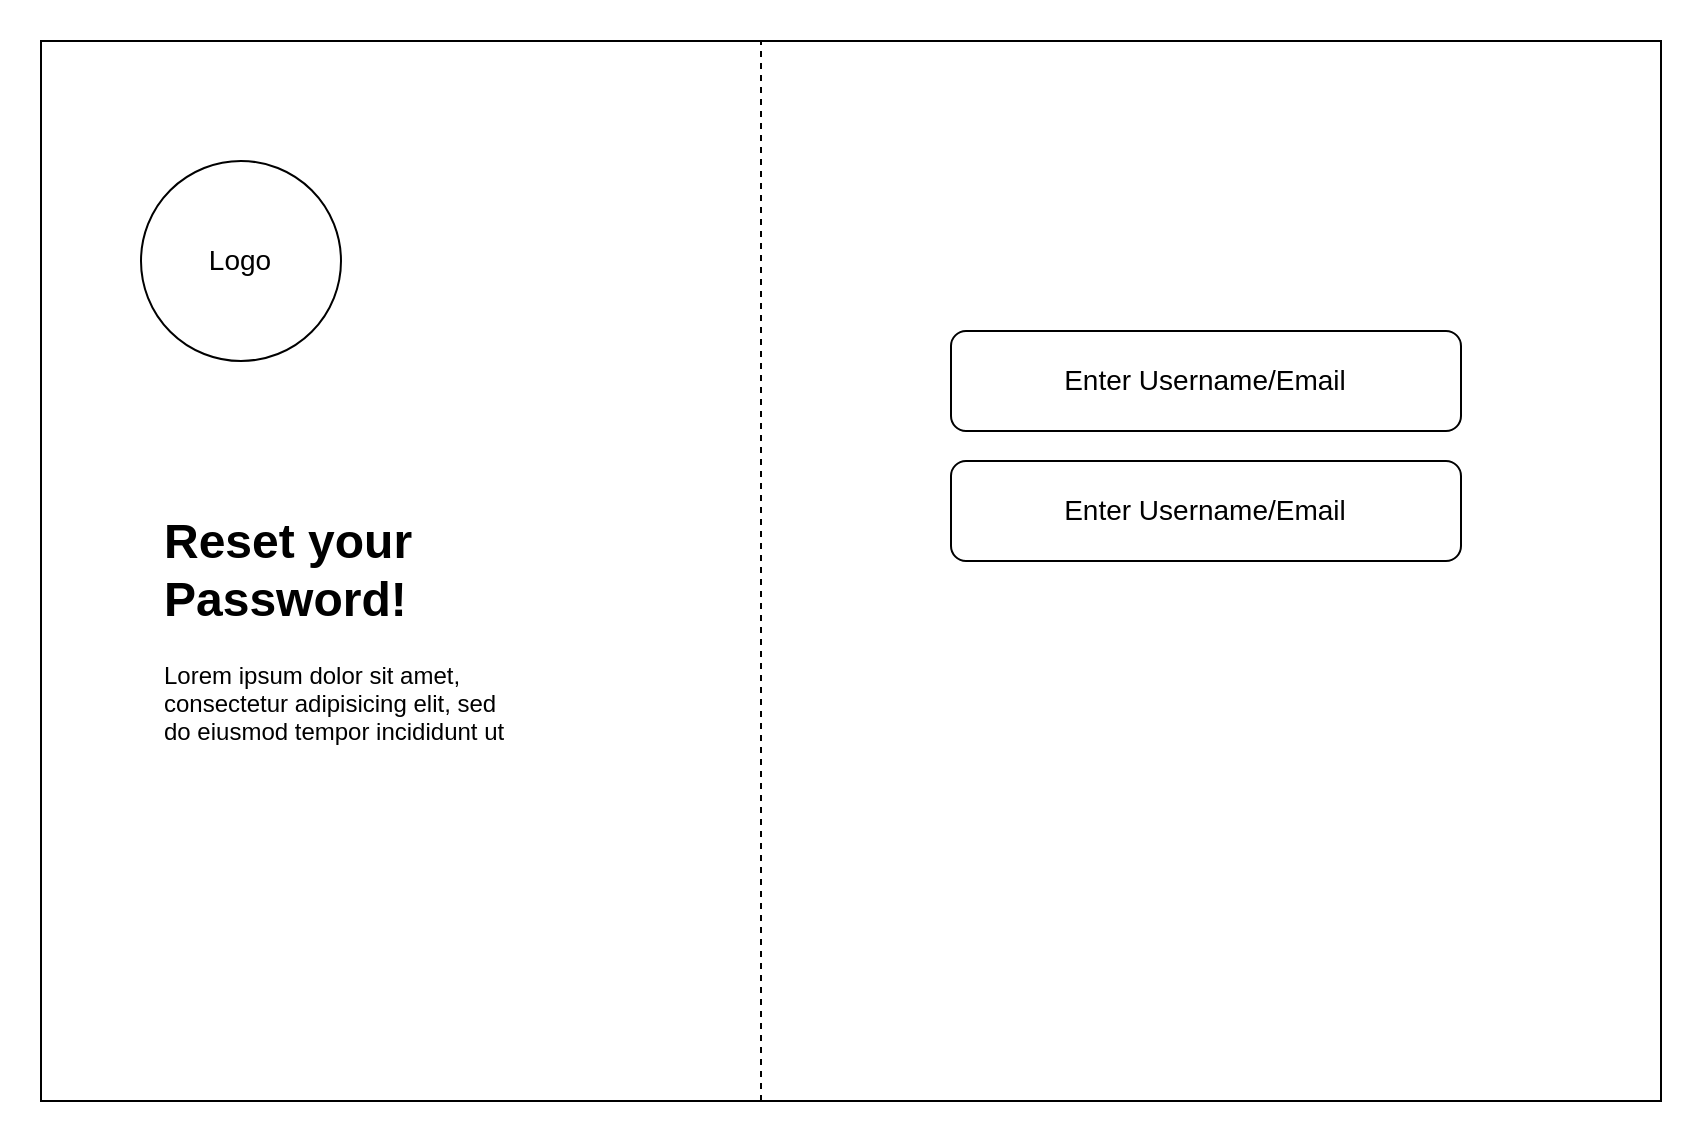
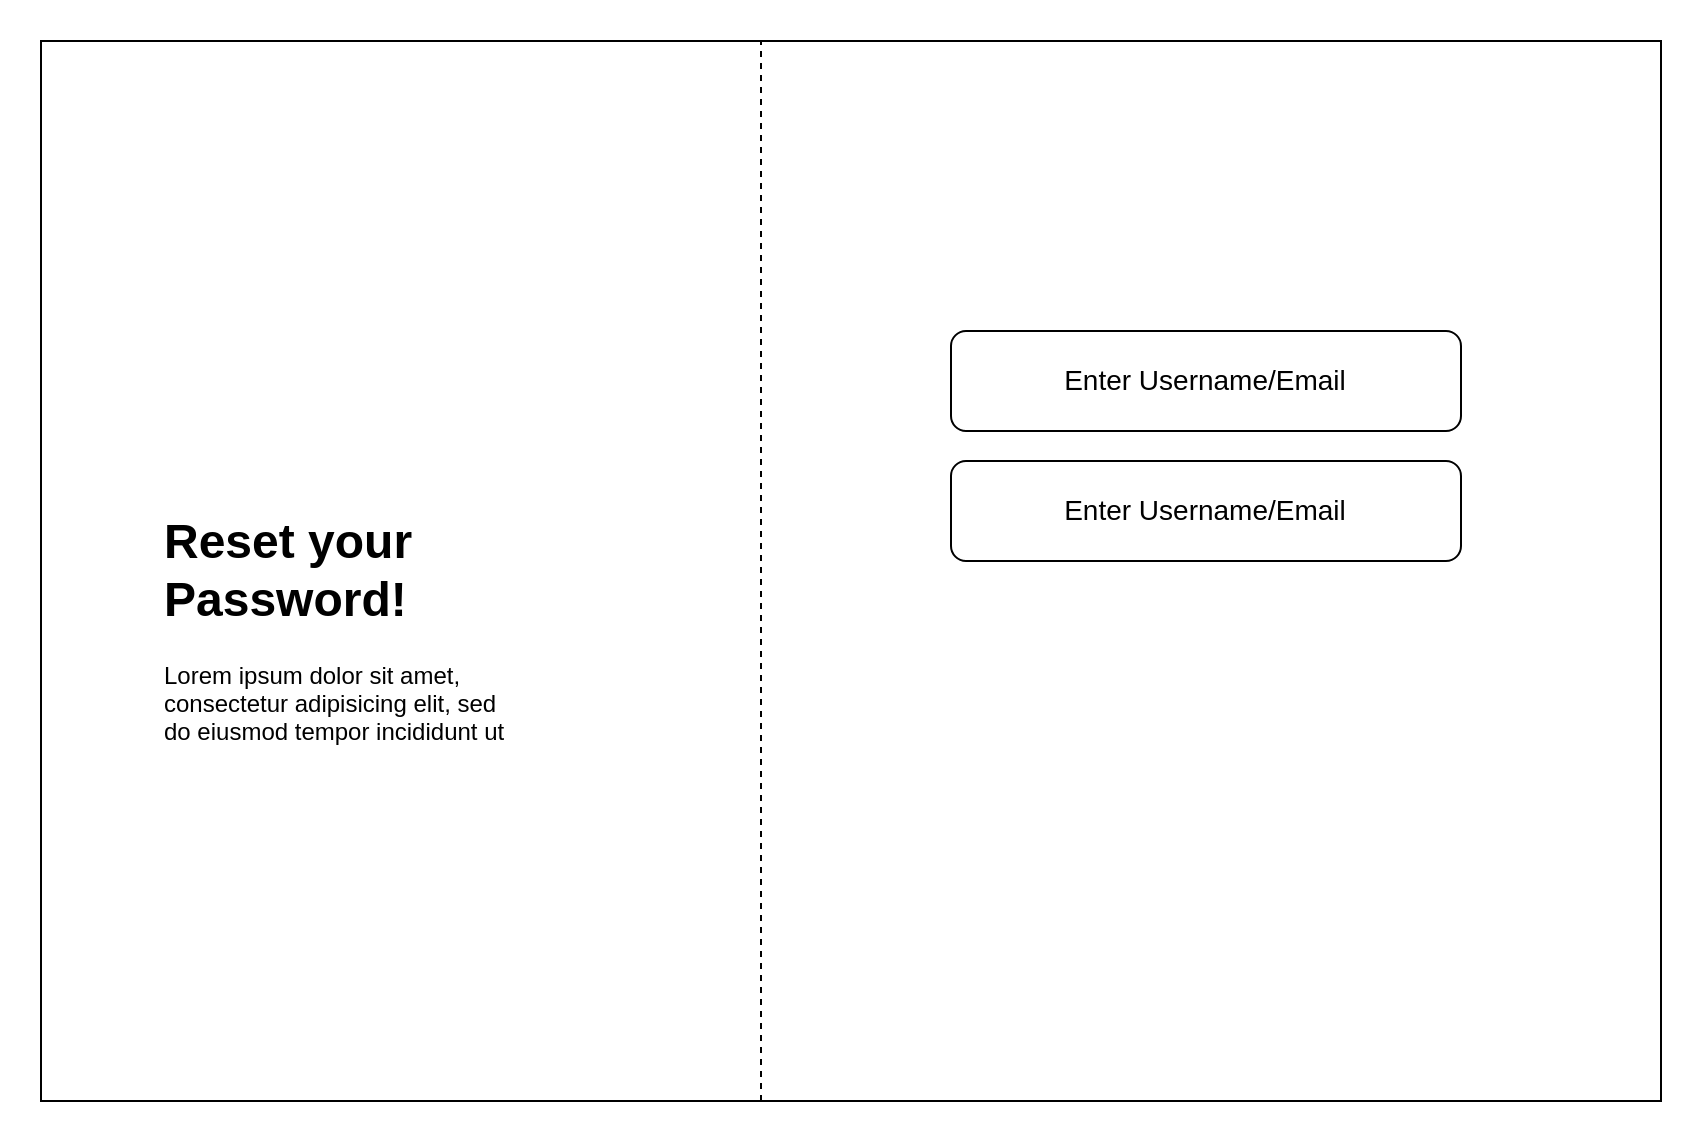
  <mxCell id="0" />
  <mxCell id="1" parent="0" />
  <mxCell id="2" value="" style="rounded=0;whiteSpace=wrap;html=1;" vertex="1" parent="1"><mxGeometry y="20" width="810" height="530" as="geometry" x="20" /></mxCell>
- <mxCell id="3" value="&lt;font style=&quot;font-size: 14px;&quot;&gt;Logo&lt;/font&gt;" style="ellipse;whiteSpace=wrap;html=1;aspect=fixed;" vertex="1" parent="1"><mxGeometry x="70" y="80" width="100" height="100" as="geometry" /></mxCell>
  <mxCell id="4" value="&lt;h1 style=&quot;margin-top: 0px;&quot;&gt;Reset your Password!&lt;/h1&gt;&lt;p&gt;Lorem ipsum dolor sit amet, consectetur adipisicing elit, sed do eiusmod tempor incididunt ut labore et dolore magna aliqua.&lt;/p&gt;" style="text;html=1;whiteSpace=wrap;overflow=hidden;rounded=0;" vertex="1" parent="1"><mxGeometry x="80" y="250" width="180" height="120" as="geometry" /></mxCell>
  <mxCell id="5" value="" style="endArrow=none;dashed=1;html=1;rounded=0;entryX=0.5;entryY=0;entryDx=0;entryDy=0;exitX=0.5;exitY=1;exitDx=0;exitDy=0;" edge="1" parent="1"><mxGeometry width="50" height="50" relative="1" as="geometry"><mxPoint x="380" y="550" as="sourcePoint" /><mxPoint x="380" y="20" as="targetPoint" /></mxGeometry></mxCell>
  <mxCell id="6" value="&lt;font style=&quot;font-size: 14px;&quot;&gt;Enter Username/Email&lt;/font&gt;" style="rounded=1;whiteSpace=wrap;html=1;" vertex="1" parent="1"><mxGeometry x="475" y="165" width="255" height="50" as="geometry" /></mxCell>
  <mxCell id="7" value="&lt;font style=&quot;font-size: 14px;&quot;&gt;Enter Username/Email&lt;/font&gt;" style="rounded=1;whiteSpace=wrap;html=1;" vertex="1" parent="1"><mxGeometry x="475" y="230" width="255" height="50" as="geometry" /></mxCell>
